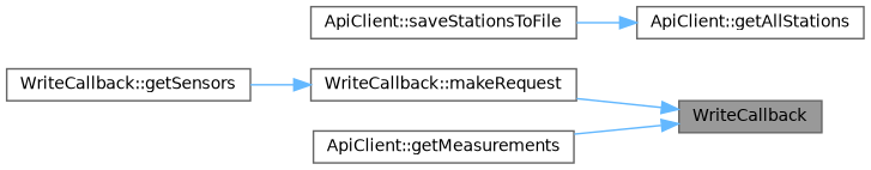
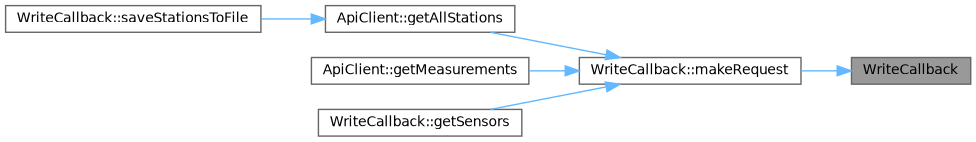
  digraph {
    rankdir=RL
    node [color=grey40 fillcolor=white fontname=Helvetica fontsize=10 shape=box style=filled]
    edge [color=steelblue1 dir=back fontname=Helvetica fontsize=10 labelfontname=Helvetica labelfontsize=10 style=solid]
    n1 [color=gray40 fillcolor=grey60 fontcolor=black height=0.2 label=WriteCallback width=0.4]
    n2 [height=0.2 label="WriteCallback::makeRequest" width=0.4]
    n3 [height=0.2 label="ApiClient::getAllStations" width=0.4]
    n4 [height=0.2 label="ApiClient::getMeasurements" width=0.4]
    n5 [height=0.2 label="WriteCallback::getSensors" width=0.4]
-   n6 [height=0.2 label="ApiClient::saveStationsToFile" width=0.4]
+   n6 [height=0.2 label="WriteCallback::saveStationsToFile" width=0.4]
    n1 -> n2
-   n1 -> n4
+   n2 -> n3
+   n2 -> n4
    n2 -> n5
    n3 -> n6
  }
